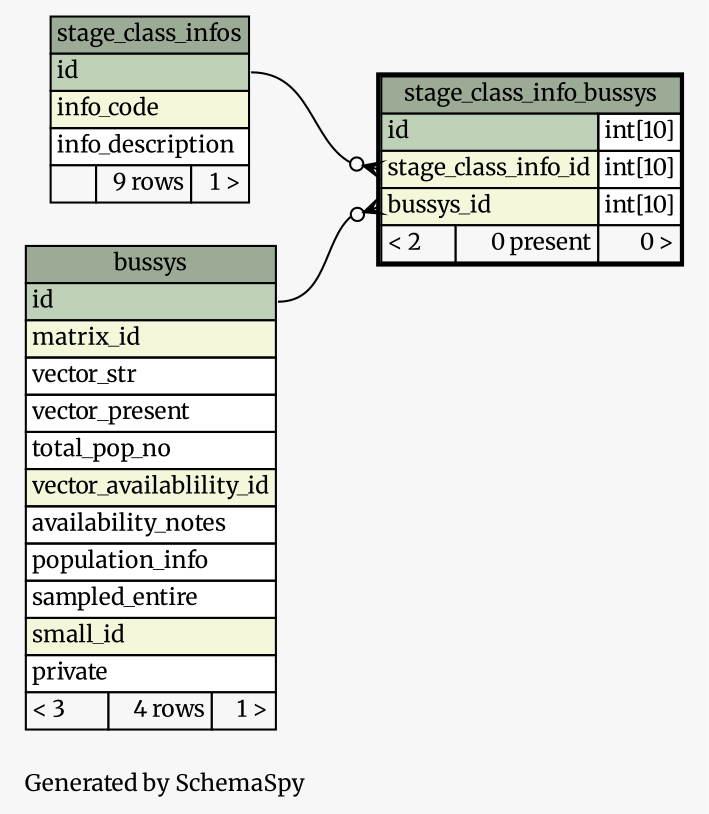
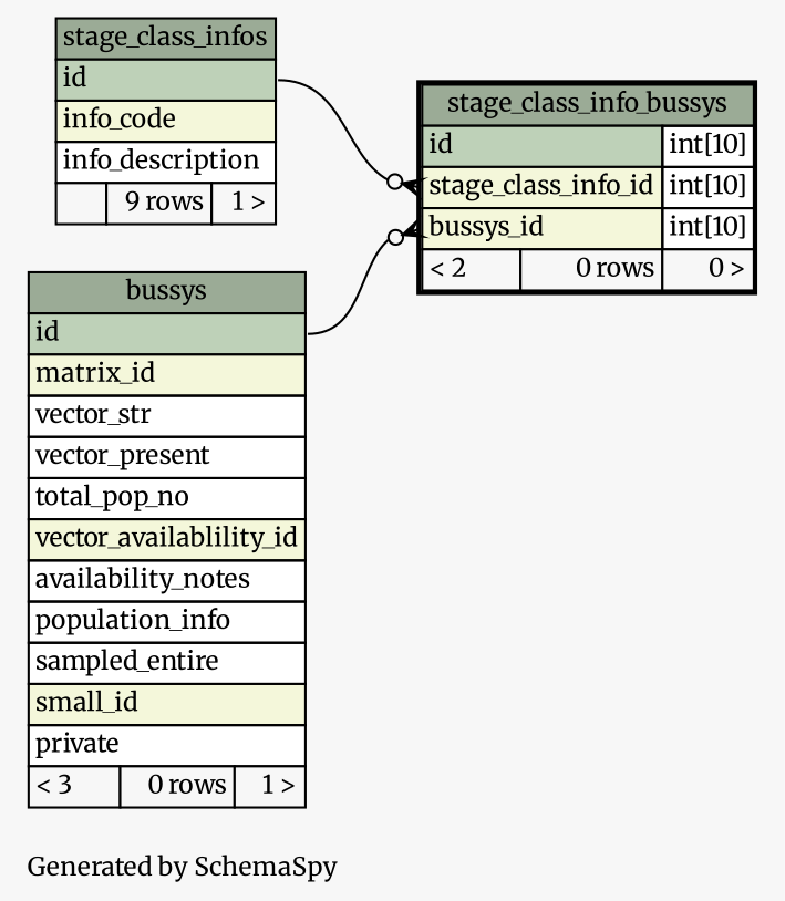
  digraph {
    bgcolor="#f7f7f7"
    fontname=Merriweather
    fontsize=11
    label="\nGenerated by SchemaSpy"
    labeljust=l
    nodesep=0.18
    rankdir=RL
    ranksep=0.46
    node [fontname=Merriweather fontsize=11 shape=plaintext]
    edge [arrowhead=none arrowsize=0.8 arrowtail=crowodot dir=back fontname=Merriweather headport="id:e"]
-   n1 [label=<     <TABLE BORDER="2" CELLBORDER="1" CELLSPACING="0" BGCOLOR="#ffffff">       <TR><TD COLSPAN="3" BGCOLOR="#9bab96" ALIGN="CENTER">stage_class_info_bussys</TD></TR>       <TR><TD PORT="id" COLSPAN="2" BGCOLOR="#bed1b8" ALIGN="LEFT">id</TD><TD PORT="id.type" ALIGN="LEFT">int[10]</TD></TR>       <TR><TD PORT="stage_class_info_id" COLSPAN="2" BGCOLOR="#f4f7da" ALIGN="LEFT">stage_class_info_id</TD><TD PORT="stage_class_info_id.type" ALIGN="LEFT">int[10]</TD></TR>       <TR><TD PORT="bussys_id" COLSPAN="2" BGCOLOR="#f4f7da" ALIGN="LEFT">bussys_id</TD><TD PORT="bussys_id.type" ALIGN="LEFT">int[10]</TD></TR>       <TR><TD ALIGN="LEFT" BGCOLOR="#f7f7f7">&lt; 2</TD><TD ALIGN="RIGHT" BGCOLOR="#f7f7f7">0 present</TD><TD ALIGN="RIGHT" BGCOLOR="#f7f7f7">0 &gt;</TD></TR>     </TABLE>>]
-   n2 [label=<     <TABLE BORDER="0" CELLBORDER="1" CELLSPACING="0" BGCOLOR="#ffffff">       <TR><TD COLSPAN="3" BGCOLOR="#9bab96" ALIGN="CENTER">bussys</TD></TR>       <TR><TD PORT="id" COLSPAN="3" BGCOLOR="#bed1b8" ALIGN="LEFT">id</TD></TR>       <TR><TD PORT="matrix_id" COLSPAN="3" BGCOLOR="#f4f7da" ALIGN="LEFT">matrix_id</TD></TR>       <TR><TD PORT="vector_str" COLSPAN="3" ALIGN="LEFT">vector_str</TD></TR>       <TR><TD PORT="vector_present" COLSPAN="3" ALIGN="LEFT">vector_present</TD></TR>       <TR><TD PORT="total_pop_no" COLSPAN="3" ALIGN="LEFT">total_pop_no</TD></TR>       <TR><TD PORT="vector_availablility_id" COLSPAN="3" BGCOLOR="#f4f7da" ALIGN="LEFT">vector_availablility_id</TD></TR>       <TR><TD PORT="availability_notes" COLSPAN="3" ALIGN="LEFT">availability_notes</TD></TR>       <TR><TD PORT="population_info" COLSPAN="3" ALIGN="LEFT">population_info</TD></TR>       <TR><TD PORT="sampled_entire" COLSPAN="3" ALIGN="LEFT">sampled_entire</TD></TR>       <TR><TD PORT="small_id" COLSPAN="3" BGCOLOR="#f4f7da" ALIGN="LEFT">small_id</TD></TR>       <TR><TD PORT="private" COLSPAN="3" ALIGN="LEFT">private</TD></TR>       <TR><TD ALIGN="LEFT" BGCOLOR="#f7f7f7">&lt; 3</TD><TD ALIGN="RIGHT" BGCOLOR="#f7f7f7">4 rows</TD><TD ALIGN="RIGHT" BGCOLOR="#f7f7f7">1 &gt;</TD></TR>     </TABLE>>]
+   n1 [label=<     <TABLE BORDER="2" CELLBORDER="1" CELLSPACING="0" BGCOLOR="#ffffff">       <TR><TD COLSPAN="3" BGCOLOR="#9bab96" ALIGN="CENTER">stage_class_info_bussys</TD></TR>       <TR><TD PORT="id" COLSPAN="2" BGCOLOR="#bed1b8" ALIGN="LEFT">id</TD><TD PORT="id.type" ALIGN="LEFT">int[10]</TD></TR>       <TR><TD PORT="stage_class_info_id" COLSPAN="2" BGCOLOR="#f4f7da" ALIGN="LEFT">stage_class_info_id</TD><TD PORT="stage_class_info_id.type" ALIGN="LEFT">int[10]</TD></TR>       <TR><TD PORT="bussys_id" COLSPAN="2" BGCOLOR="#f4f7da" ALIGN="LEFT">bussys_id</TD><TD PORT="bussys_id.type" ALIGN="LEFT">int[10]</TD></TR>       <TR><TD ALIGN="LEFT" BGCOLOR="#f7f7f7">&lt; 2</TD><TD ALIGN="RIGHT" BGCOLOR="#f7f7f7">0 rows</TD><TD ALIGN="RIGHT" BGCOLOR="#f7f7f7">0 &gt;</TD></TR>     </TABLE>>]
+   n2 [label=<     <TABLE BORDER="0" CELLBORDER="1" CELLSPACING="0" BGCOLOR="#ffffff">       <TR><TD COLSPAN="3" BGCOLOR="#9bab96" ALIGN="CENTER">bussys</TD></TR>       <TR><TD PORT="id" COLSPAN="3" BGCOLOR="#bed1b8" ALIGN="LEFT">id</TD></TR>       <TR><TD PORT="matrix_id" COLSPAN="3" BGCOLOR="#f4f7da" ALIGN="LEFT">matrix_id</TD></TR>       <TR><TD PORT="vector_str" COLSPAN="3" ALIGN="LEFT">vector_str</TD></TR>       <TR><TD PORT="vector_present" COLSPAN="3" ALIGN="LEFT">vector_present</TD></TR>       <TR><TD PORT="total_pop_no" COLSPAN="3" ALIGN="LEFT">total_pop_no</TD></TR>       <TR><TD PORT="vector_availablility_id" COLSPAN="3" BGCOLOR="#f4f7da" ALIGN="LEFT">vector_availablility_id</TD></TR>       <TR><TD PORT="availability_notes" COLSPAN="3" ALIGN="LEFT">availability_notes</TD></TR>       <TR><TD PORT="population_info" COLSPAN="3" ALIGN="LEFT">population_info</TD></TR>       <TR><TD PORT="sampled_entire" COLSPAN="3" ALIGN="LEFT">sampled_entire</TD></TR>       <TR><TD PORT="small_id" COLSPAN="3" BGCOLOR="#f4f7da" ALIGN="LEFT">small_id</TD></TR>       <TR><TD PORT="private" COLSPAN="3" ALIGN="LEFT">private</TD></TR>       <TR><TD ALIGN="LEFT" BGCOLOR="#f7f7f7">&lt; 3</TD><TD ALIGN="RIGHT" BGCOLOR="#f7f7f7">0 rows</TD><TD ALIGN="RIGHT" BGCOLOR="#f7f7f7">1 &gt;</TD></TR>     </TABLE>>]
    n3 [label=<     <TABLE BORDER="0" CELLBORDER="1" CELLSPACING="0" BGCOLOR="#ffffff">       <TR><TD COLSPAN="3" BGCOLOR="#9bab96" ALIGN="CENTER">stage_class_infos</TD></TR>       <TR><TD PORT="id" COLSPAN="3" BGCOLOR="#bed1b8" ALIGN="LEFT">id</TD></TR>       <TR><TD PORT="info_code" COLSPAN="3" BGCOLOR="#f4f7da" ALIGN="LEFT">info_code</TD></TR>       <TR><TD PORT="info_description" COLSPAN="3" ALIGN="LEFT">info_description</TD></TR>       <TR><TD ALIGN="LEFT" BGCOLOR="#f7f7f7">  </TD><TD ALIGN="RIGHT" BGCOLOR="#f7f7f7">9 rows</TD><TD ALIGN="RIGHT" BGCOLOR="#f7f7f7">1 &gt;</TD></TR>     </TABLE>>]
    n1 -> n2 [tailport="bussys_id:w"]
    n1 -> n3 [tailport="stage_class_info_id:w"]
  }
